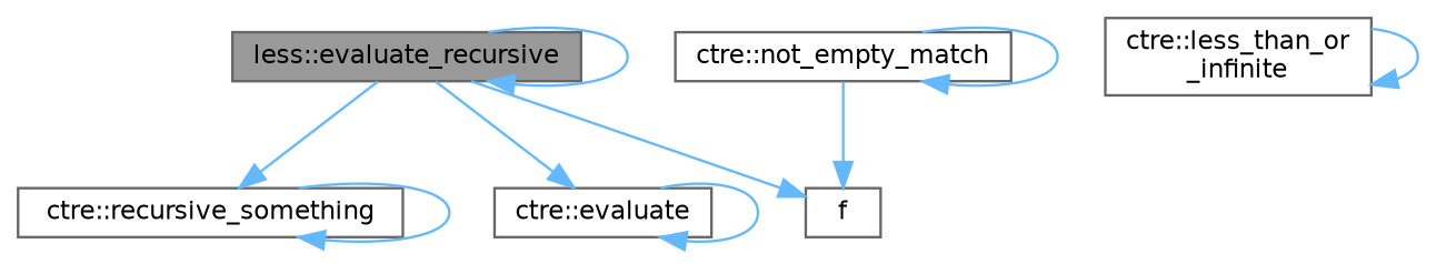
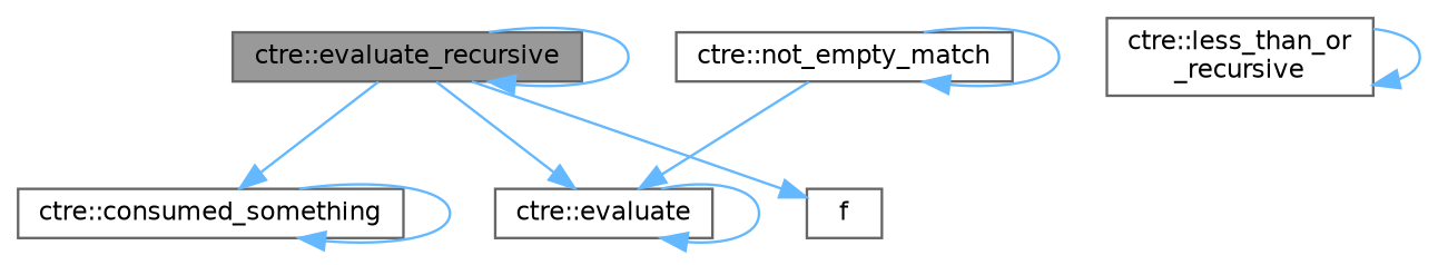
  digraph {
    rankdir=TB
    node [color=grey40 fillcolor=white fontname=Helvetica fontsize=10 shape=box style=filled]
    edge [color=steelblue1 fontname=Helvetica fontsize=10 labelfontname=Helvetica labelfontsize=10 style=solid]
-   n1 [color=gray40 fillcolor=grey60 fontcolor=black height=0.2 label="less::evaluate_recursive" width=0.4]
-   n2 [height=0.2 label="ctre::recursive_something" width=0.4]
+   n1 [color=gray40 fillcolor=grey60 fontcolor=black height=0.2 label="ctre::evaluate_recursive" width=0.4]
+   n2 [height=0.2 label="ctre::consumed_something" width=0.4]
    n3 [height=0.2 label=f width=0.4]
    n4 [height=0.2 label="ctre::evaluate" width=0.4]
-   n5 [height=0.2 label="ctre::less_than_or\l_infinite" width=0.4]
+   n5 [height=0.2 label="ctre::less_than_or\l_recursive" width=0.4]
    n6 [height=0.2 label="ctre::not_empty_match" width=0.4]
    n1 -> n1
    n1 -> n2
    n1 -> n3
    n1 -> n4
    n2 -> n2
    n4 -> n4
    n5 -> n5
-   n6 -> n3
+   n6 -> n4
    n6 -> n6
  }
